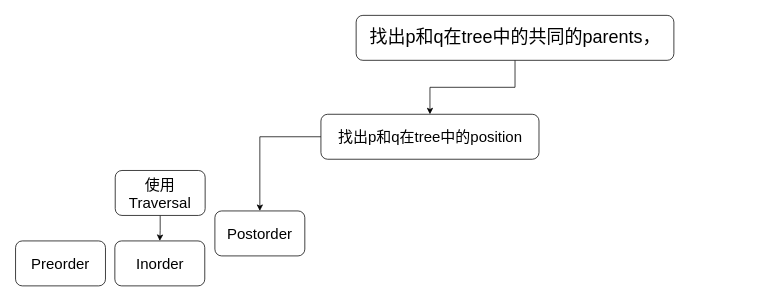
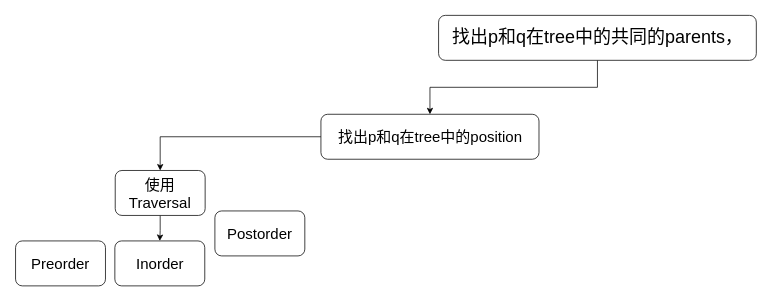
  <mxCell id="0" />
  <mxCell id="1" parent="0" />
  <mxCell id="2" style="edgeStyle=orthogonalEdgeStyle;rounded=0;orthogonalLoop=1;jettySize=auto;html=1;entryX=0.5;entryY=0;entryDx=0;entryDy=0;" edge="1" parent="1" source="3" target="9"><mxGeometry relative="1" as="geometry" /></mxCell>
  <mxCell id="3" value="使用Traversal" style="rounded=1;whiteSpace=wrap;html=1;fontSize=20;" vertex="1" parent="1"><mxGeometry x="153" y="227" width="120" height="60" as="geometry" /></mxCell>
- <mxCell id="4" style="edgeStyle=orthogonalEdgeStyle;rounded=0;orthogonalLoop=1;jettySize=auto;html=1;" edge="1" parent="1" source="5" target="10"><mxGeometry relative="1" as="geometry" /></mxCell>
+ <mxCell id="4" style="edgeStyle=orthogonalEdgeStyle;rounded=0;orthogonalLoop=1;jettySize=auto;html=1;" edge="1" parent="1" source="5" target="3"><mxGeometry relative="1" as="geometry" /></mxCell>
  <mxCell id="5" value="找出p和q在tree中的position" style="rounded=1;whiteSpace=wrap;html=1;fontSize=20;" vertex="1" parent="1"><mxGeometry x="427.5" y="152" width="291" height="60" as="geometry" /></mxCell>
  <mxCell id="6" style="edgeStyle=orthogonalEdgeStyle;rounded=0;orthogonalLoop=1;jettySize=auto;html=1;" edge="1" parent="1" source="7" target="5"><mxGeometry relative="1" as="geometry" /></mxCell>
- <mxCell id="7" value="找出p和q在tree中的共同的parents，" style="rounded=1;whiteSpace=wrap;html=1;fontSize=24;" vertex="1" parent="1"><mxGeometry x="474.5" y="20" width="424" height="60" as="geometry" /></mxCell>
+ <mxCell id="7" value="找出p和q在tree中的共同的parents，" style="rounded=1;whiteSpace=wrap;html=1;fontSize=24;" vertex="1" parent="1"><mxGeometry x="584.5" y="20" width="424" height="60" as="geometry" /></mxCell>
  <mxCell id="8" value="Preorder" style="rounded=1;whiteSpace=wrap;html=1;fontSize=20;" vertex="1" parent="1"><mxGeometry x="20" y="321" width="120" height="60" as="geometry" /></mxCell>
  <mxCell id="9" value="Inorder" style="rounded=1;whiteSpace=wrap;html=1;fontSize=20;" vertex="1" parent="1"><mxGeometry x="152.5" y="321" width="120" height="60" as="geometry" /></mxCell>
  <mxCell id="10" value="Postorder" style="rounded=1;whiteSpace=wrap;html=1;fontSize=20;" vertex="1" parent="1"><mxGeometry x="286" y="281" width="120" height="60" as="geometry" /></mxCell>
